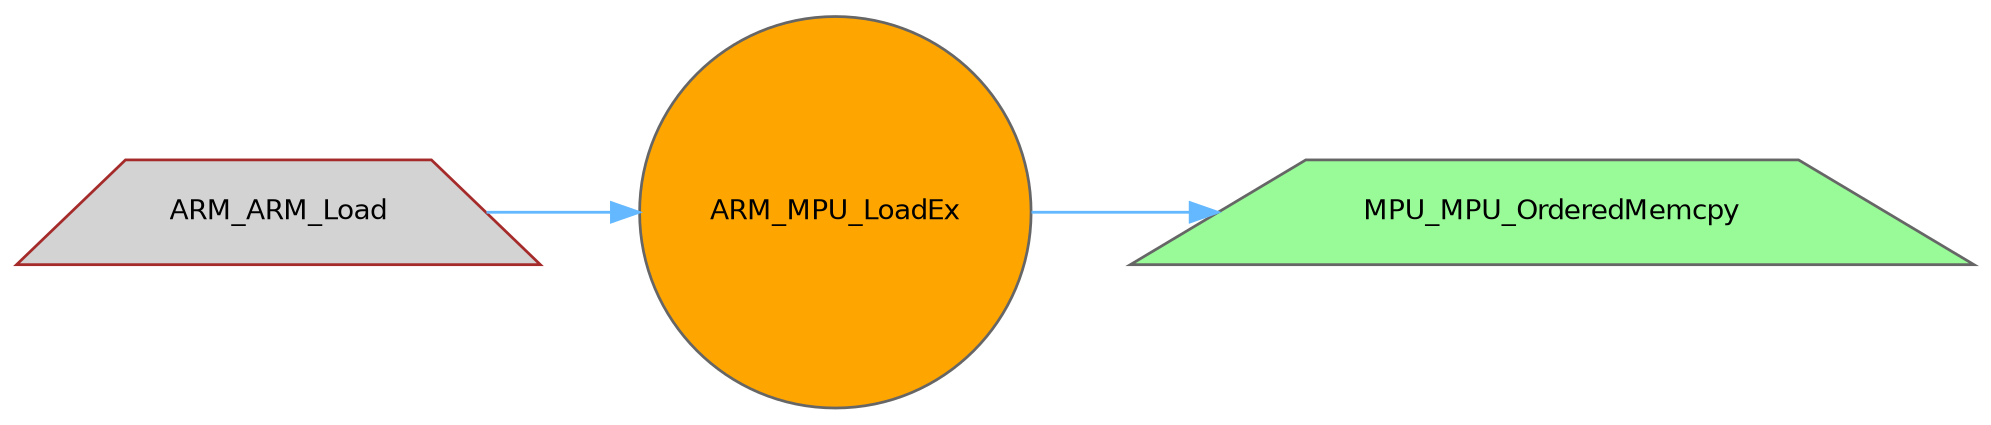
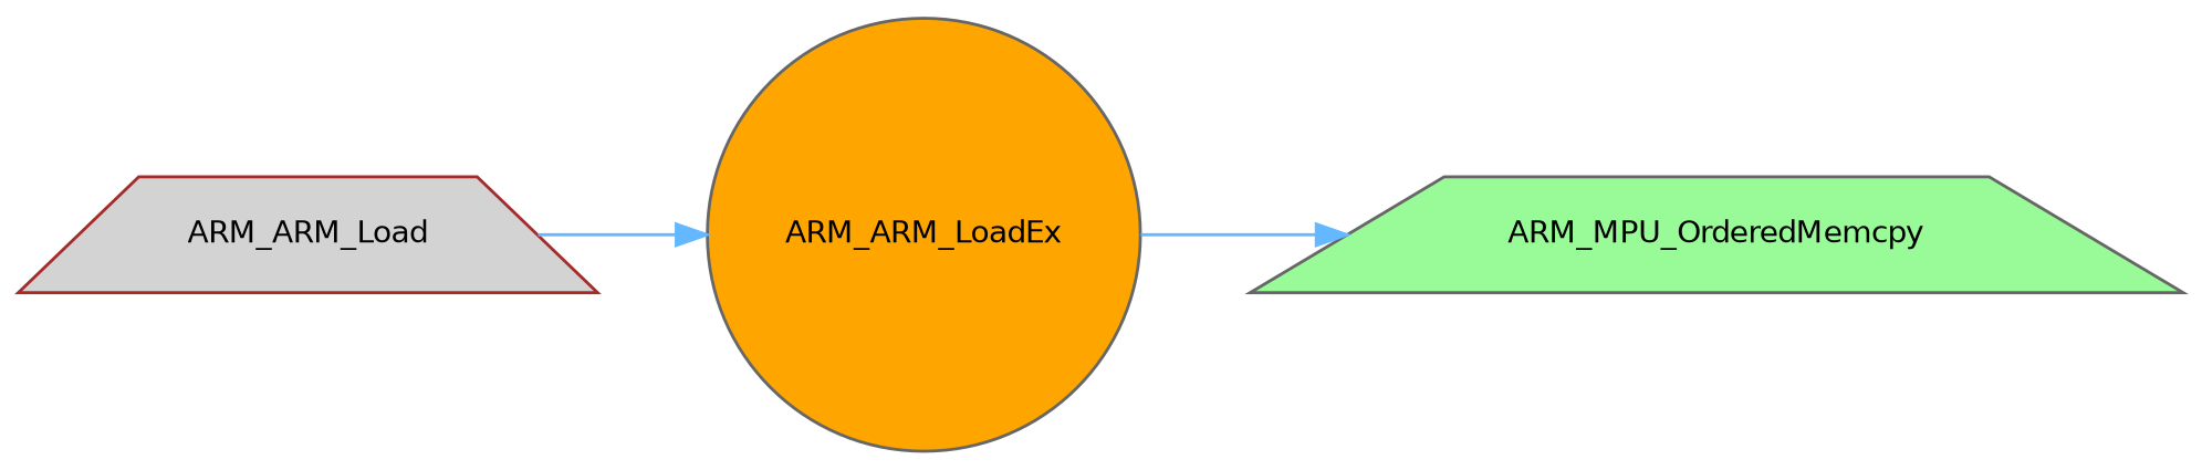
  digraph {
    rankdir=LR
    node [color=gray40 fontname=Helvetica fontsize=10 shape=trapezium style=filled]
    edge [color=steelblue1 fontname=Helvetica fontsize=10 labelfontname=Helvetica labelfontsize=10 style=solid]
    n1 [color=brown fillcolor=lightgrey fontcolor=black height=0.2 label=ARM_ARM_Load width=0.4]
-   n2 [fillcolor=orange height=0.2 label=ARM_MPU_LoadEx shape=circle width=0.4]
-   n3 [fillcolor=palegreen height=0.2 label=MPU_MPU_OrderedMemcpy width=0.4]
+   n2 [fillcolor=orange height=0.2 label=ARM_ARM_LoadEx shape=circle width=0.4]
+   n3 [fillcolor=palegreen height=0.2 label=ARM_MPU_OrderedMemcpy width=0.4]
    n1 -> n2
    n2 -> n3
  }
